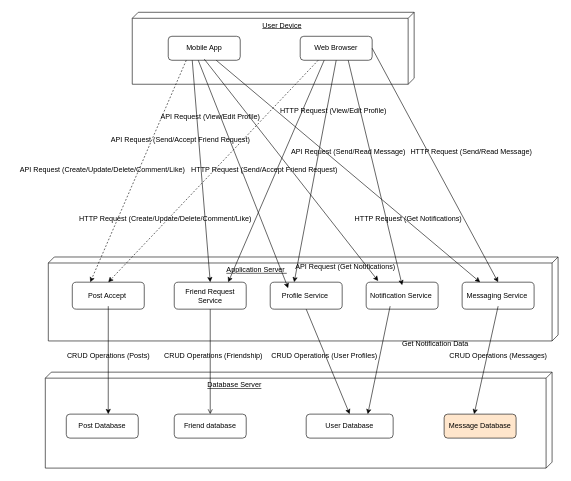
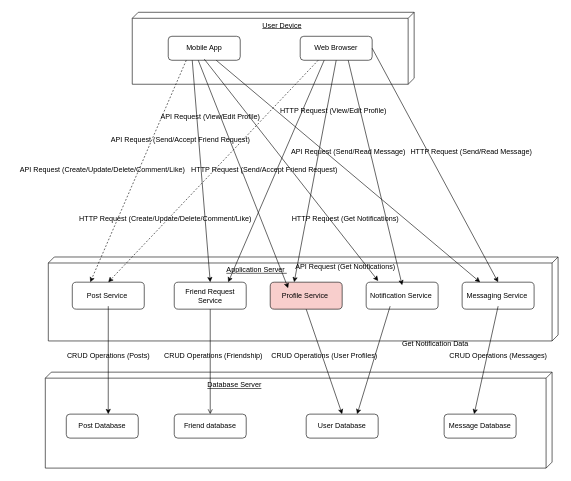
  <mxCell id="0" />
  <mxCell id="1" parent="0" />
  <mxCell id="2" value="&lt;span style=&quot;white-space: pre;&quot;&gt;&#09;&lt;/span&gt;&lt;span style=&quot;white-space: pre;&quot;&gt;&#09;&lt;/span&gt;&lt;span style=&quot;white-space: pre;&quot;&gt;&#09;&lt;/span&gt;&lt;span style=&quot;white-space: pre;&quot;&gt;&#09;&lt;/span&gt;&lt;span style=&quot;white-space: pre;&quot;&gt;&#09;&lt;/span&gt;&lt;span style=&quot;white-space: pre;&quot;&gt;&#09;&lt;/span&gt;&lt;span style=&quot;white-space: pre;&quot;&gt;&#09;&lt;span style=&quot;white-space: pre;&quot;&gt;&#09;&lt;/span&gt;User Device&lt;/span&gt;" style="verticalAlign=top;align=left;spacingTop=8;spacingLeft=2;spacingRight=12;shape=cube;size=10;direction=south;fontStyle=4;html=1;whiteSpace=wrap;" vertex="1" parent="1"><mxGeometry x="220" y="20" width="470" height="120" as="geometry" /></mxCell>
  <mxCell id="3" value="Mobile App" style="rounded=1;whiteSpace=wrap;html=1;" vertex="1" parent="1"><mxGeometry x="280" y="60" width="120" height="40" as="geometry" /></mxCell>
  <mxCell id="4" value="Web Browser" style="rounded=1;whiteSpace=wrap;html=1;" vertex="1" parent="1"><mxGeometry x="500" y="60" width="120" height="40" as="geometry" /></mxCell>
  <mxCell id="5" value="&lt;span style=&quot;white-space: pre;&quot;&gt;&#09;&lt;/span&gt;&lt;span style=&quot;white-space: pre;&quot;&gt;&#09;&lt;/span&gt;&lt;span style=&quot;white-space: pre;&quot;&gt;&#09;&lt;/span&gt;&lt;span style=&quot;white-space: pre;&quot;&gt;&#09;&lt;/span&gt;&lt;span style=&quot;white-space: pre;&quot;&gt;&#09;&lt;/span&gt;&lt;span style=&quot;white-space: pre;&quot;&gt;&#09;&lt;/span&gt;&lt;span style=&quot;white-space: pre;&quot;&gt;&#09;&lt;/span&gt;&lt;span style=&quot;white-space: pre;&quot;&gt;&#09;&lt;/span&gt;&lt;span style=&quot;white-space: pre;&quot;&gt;&#09;&lt;/span&gt;&lt;span style=&quot;white-space: pre;&quot;&gt;&#09;&lt;/span&gt;&lt;span style=&quot;white-space: pre;&quot;&gt;&#09;&lt;/span&gt;Application Server&amp;nbsp;" style="verticalAlign=top;align=left;spacingTop=8;spacingLeft=2;spacingRight=12;shape=cube;size=10;direction=south;fontStyle=4;html=1;whiteSpace=wrap;" vertex="1" parent="1"><mxGeometry x="80" y="428" width="850" height="140" as="geometry" /></mxCell>
- <mxCell id="6" value="Post Accept&amp;nbsp;" style="rounded=1;whiteSpace=wrap;html=1;" vertex="1" parent="1"><mxGeometry x="120" y="470" width="120" height="45" as="geometry" /></mxCell>
+ <mxCell id="6" value="Post Service&amp;nbsp;" style="rounded=1;whiteSpace=wrap;html=1;" vertex="1" parent="1"><mxGeometry x="120" y="470" width="120" height="45" as="geometry" /></mxCell>
  <mxCell id="7" value="Friend Request Service" style="rounded=1;whiteSpace=wrap;html=1;" vertex="1" parent="1"><mxGeometry x="290" y="470" width="120" height="45" as="geometry" /></mxCell>
- <mxCell id="8" value="Profile Service&amp;nbsp;" style="rounded=1;whiteSpace=wrap;html=1;" vertex="1" parent="1"><mxGeometry x="450" y="470" width="120" height="45" as="geometry" /></mxCell>
+ <mxCell id="8" value="Profile Service&amp;nbsp;" style="rounded=1;whiteSpace=wrap;html=1;fillColor=#f8cecc;" vertex="1" parent="1"><mxGeometry x="450" y="470" width="120" height="45" as="geometry" /></mxCell>
  <mxCell id="9" value="Notification Service&amp;nbsp;" style="rounded=1;whiteSpace=wrap;html=1;" vertex="1" parent="1"><mxGeometry x="610" y="470" width="120" height="45" as="geometry" /></mxCell>
  <mxCell id="10" value="Messaging Service&amp;nbsp;" style="rounded=1;whiteSpace=wrap;html=1;" vertex="1" parent="1"><mxGeometry x="770" y="470" width="120" height="45" as="geometry" /></mxCell>
  <mxCell id="11" value="" style="endArrow=classic;html=1;rounded=0;exitX=0.5;exitY=1;exitDx=0;exitDy=0;exitPerimeter=0;entryX=0.25;entryY=0.222;entryDx=0;entryDy=0;entryPerimeter=0;" edge="1" parent="1" target="8"><mxGeometry width="50" height="50" relative="1" as="geometry"><mxPoint x="330" y="100" as="sourcePoint" /><mxPoint x="340" y="470" as="targetPoint" /></mxGeometry></mxCell>
  <mxCell id="12" value="API Request (View/Edit Profile)" style="text;html=1;align=center;verticalAlign=middle;resizable=0;points=[];autosize=1;strokeColor=none;fillColor=none;" vertex="1" parent="1"><mxGeometry x="255" y="180" width="190" height="30" as="geometry" /></mxCell>
  <mxCell id="13" value="" style="endArrow=classic;html=1;rounded=0;exitX=0.5;exitY=1;exitDx=0;exitDy=0;exitPerimeter=0;entryX=0.333;entryY=0;entryDx=0;entryDy=0;entryPerimeter=0;" edge="1" parent="1" source="4" target="8"><mxGeometry width="50" height="50" relative="1" as="geometry"><mxPoint x="630" y="200" as="sourcePoint" /><mxPoint x="560" y="290" as="targetPoint" /></mxGeometry></mxCell>
  <mxCell id="14" value="HTTP Request (View/Edit Profile)" style="text;html=1;align=center;verticalAlign=middle;resizable=0;points=[];autosize=1;strokeColor=none;fillColor=none;" vertex="1" parent="1"><mxGeometry x="455" y="170" width="200" height="30" as="geometry" /></mxCell>
  <mxCell id="15" value="" style="endArrow=classic;html=1;rounded=0;entryX=0.5;entryY=0.111;entryDx=0;entryDy=0;entryPerimeter=0;exitX=0.667;exitY=1;exitDx=0;exitDy=0;exitPerimeter=0;" edge="1" parent="1" source="4" target="9"><mxGeometry width="50" height="50" relative="1" as="geometry"><mxPoint x="510" y="340" as="sourcePoint" /><mxPoint x="560" y="290" as="targetPoint" /></mxGeometry></mxCell>
- <mxCell id="16" value="HTTP Request (Get Notifications)" style="text;html=1;align=center;verticalAlign=middle;resizable=0;points=[];autosize=1;strokeColor=none;fillColor=none;" vertex="1" parent="1"><mxGeometry x="580" y="350" width="200" height="30" as="geometry" /></mxCell>
+ <mxCell id="16" value="HTTP Request (Get Notifications)" style="text;html=1;align=center;verticalAlign=middle;resizable=0;points=[];autosize=1;strokeColor=none;fillColor=none;" vertex="1" parent="1"><mxGeometry x="475" y="350" width="200" height="30" as="geometry" /></mxCell>
  <mxCell id="17" value="" style="endArrow=classic;html=1;rounded=0;exitX=0.25;exitY=1;exitDx=0;exitDy=0;exitPerimeter=0;entryX=0.5;entryY=0;entryDx=0;entryDy=0;entryPerimeter=0;dashed=1;" edge="1" parent="1" source="4" target="6"><mxGeometry width="50" height="50" relative="1" as="geometry"><mxPoint x="520" y="330" as="sourcePoint" /><mxPoint x="570" y="280" as="targetPoint" /></mxGeometry></mxCell>
  <mxCell id="18" value="HTTP Request (Create/Update/Delete/Comment/Like)" style="text;html=1;align=center;verticalAlign=middle;resizable=0;points=[];autosize=1;strokeColor=none;fillColor=none;" vertex="1" parent="1"><mxGeometry x="120" y="350" width="310" height="30" as="geometry" /></mxCell>
  <mxCell id="19" value="" style="endArrow=classic;html=1;rounded=0;exitX=0.25;exitY=1;exitDx=0;exitDy=0;exitPerimeter=0;entryX=0.25;entryY=0;entryDx=0;entryDy=0;entryPerimeter=0;dashed=1;" edge="1" parent="1" source="3" target="6"><mxGeometry width="50" height="50" relative="1" as="geometry"><mxPoint x="520" y="330" as="sourcePoint" /><mxPoint x="590" y="320" as="targetPoint" /></mxGeometry></mxCell>
  <mxCell id="20" value="API Request (Create/Update/Delete/Comment/Like)" style="text;html=1;align=center;verticalAlign=middle;resizable=0;points=[];autosize=1;strokeColor=none;fillColor=none;" vertex="1" parent="1"><mxGeometry x="20" y="268" width="300" height="30" as="geometry" /></mxCell>
  <mxCell id="21" value="" style="endArrow=classic;html=1;rounded=0;exitX=0.583;exitY=1;exitDx=0;exitDy=0;exitPerimeter=0;entryX=0.25;entryY=0;entryDx=0;entryDy=0;entryPerimeter=0;" edge="1" parent="1"><mxGeometry width="50" height="50" relative="1" as="geometry"><mxPoint x="340" y="98" as="sourcePoint" /><mxPoint x="630.04" y="468" as="targetPoint" /></mxGeometry></mxCell>
  <mxCell id="22" value="API Request (Get Notifications)" style="text;html=1;align=center;verticalAlign=middle;resizable=0;points=[];autosize=1;strokeColor=none;fillColor=none;" vertex="1" parent="1"><mxGeometry x="480" y="430" width="190" height="30" as="geometry" /></mxCell>
  <mxCell id="23" value="" style="endArrow=classic;html=1;rounded=0;entryX=0.5;entryY=0;entryDx=0;entryDy=0;" edge="1" parent="1" target="7"><mxGeometry width="50" height="50" relative="1" as="geometry"><mxPoint x="320" y="100" as="sourcePoint" /><mxPoint x="570" y="280" as="targetPoint" /></mxGeometry></mxCell>
  <mxCell id="24" value="API Request (Send/Accept Friend Request)" style="text;html=1;align=center;verticalAlign=middle;resizable=0;points=[];autosize=1;strokeColor=none;fillColor=none;" vertex="1" parent="1"><mxGeometry x="170" y="218" width="260" height="30" as="geometry" /></mxCell>
  <mxCell id="25" value="" style="endArrow=classic;html=1;rounded=0;entryX=0.75;entryY=0;entryDx=0;entryDy=0;entryPerimeter=0;" edge="1" parent="1" target="7"><mxGeometry width="50" height="50" relative="1" as="geometry"><mxPoint x="540" y="100" as="sourcePoint" /><mxPoint x="570" y="280" as="targetPoint" /></mxGeometry></mxCell>
  <mxCell id="26" value="HTTP Request (Send/Accept Friend Request)" style="text;html=1;align=center;verticalAlign=middle;resizable=0;points=[];autosize=1;strokeColor=none;fillColor=none;" vertex="1" parent="1"><mxGeometry x="305" y="268" width="270" height="30" as="geometry" /></mxCell>
  <mxCell id="27" value="" style="endArrow=classic;html=1;rounded=0;entryX=0.25;entryY=0;entryDx=0;entryDy=0;entryPerimeter=0;" edge="1" parent="1" target="10"><mxGeometry width="50" height="50" relative="1" as="geometry"><mxPoint x="360" y="100" as="sourcePoint" /><mxPoint x="480" y="290" as="targetPoint" /></mxGeometry></mxCell>
  <mxCell id="28" value="API Request (Send/Read Message)" style="text;html=1;align=center;verticalAlign=middle;resizable=0;points=[];autosize=1;strokeColor=none;fillColor=none;" vertex="1" parent="1"><mxGeometry x="475" y="238" width="210" height="30" as="geometry" /></mxCell>
  <mxCell id="29" value="" style="endArrow=classic;html=1;rounded=0;entryX=0.5;entryY=0;entryDx=0;entryDy=0;entryPerimeter=0;exitX=1;exitY=0.5;exitDx=0;exitDy=0;exitPerimeter=0;" edge="1" parent="1" source="4" target="10"><mxGeometry width="50" height="50" relative="1" as="geometry"><mxPoint x="430" y="340" as="sourcePoint" /><mxPoint x="480" y="290" as="targetPoint" /></mxGeometry></mxCell>
  <mxCell id="30" value="HTTP Request (Send/Read Message)" style="text;html=1;align=center;verticalAlign=middle;resizable=0;points=[];autosize=1;strokeColor=none;fillColor=none;" vertex="1" parent="1"><mxGeometry x="670" y="238" width="230" height="30" as="geometry" /></mxCell>
  <mxCell id="31" value="&lt;span style=&quot;white-space: pre;&quot;&gt;&#09;&lt;/span&gt;&lt;span style=&quot;white-space: pre;&quot;&gt;&#09;&lt;/span&gt;&lt;span style=&quot;white-space: pre;&quot;&gt;&#09;&lt;/span&gt;&lt;span style=&quot;white-space: pre;&quot;&gt;&#09;&lt;/span&gt;&lt;span style=&quot;white-space: pre;&quot;&gt;&#09;&lt;/span&gt;&lt;span style=&quot;white-space: pre;&quot;&gt;&#09;&lt;/span&gt;&lt;span style=&quot;white-space: pre;&quot;&gt;&#09;&lt;/span&gt;&lt;span style=&quot;white-space: pre;&quot;&gt;&#09;&lt;/span&gt;&lt;span style=&quot;white-space: pre;&quot;&gt;&#09;&lt;/span&gt;&lt;span style=&quot;white-space: pre;&quot;&gt;&#09;&lt;/span&gt;Database Server" style="verticalAlign=top;align=left;spacingTop=8;spacingLeft=2;spacingRight=12;shape=cube;size=10;direction=south;fontStyle=4;html=1;whiteSpace=wrap;" vertex="1" parent="1"><mxGeometry x="75" y="620" width="845" height="160" as="geometry" /></mxCell>
  <mxCell id="32" value="Post Database" style="rounded=1;whiteSpace=wrap;html=1;" vertex="1" parent="1"><mxGeometry x="110" y="690" width="120" height="40" as="geometry" /></mxCell>
  <mxCell id="33" value="" style="endArrow=classic;html=1;rounded=0;entryX=0.583;entryY=0;entryDx=0;entryDy=0;entryPerimeter=0;exitX=0.5;exitY=0.889;exitDx=0;exitDy=0;exitPerimeter=0;" edge="1" parent="1" source="6" target="32"><mxGeometry width="50" height="50" relative="1" as="geometry"><mxPoint x="460" y="710" as="sourcePoint" /><mxPoint x="510" y="660" as="targetPoint" /></mxGeometry></mxCell>
  <mxCell id="34" value="CRUD Operations (Posts)" style="text;html=1;align=center;verticalAlign=middle;resizable=0;points=[];autosize=1;strokeColor=none;fillColor=none;" vertex="1" parent="1"><mxGeometry x="100" y="578" width="160" height="30" as="geometry" /></mxCell>
  <mxCell id="35" value="" style="endArrow=open;html=1;rounded=0;" edge="1" parent="1" source="7" target="36"><mxGeometry width="50" height="50" relative="1" as="geometry"><mxPoint x="340" y="520" as="sourcePoint" /><mxPoint x="370" y="590" as="targetPoint" /></mxGeometry></mxCell>
  <mxCell id="36" value="Friend database" style="rounded=1;whiteSpace=wrap;html=1;" vertex="1" parent="1"><mxGeometry x="290" y="690" width="120" height="40" as="geometry" /></mxCell>
  <mxCell id="37" value="CRUD Operations (Friendship)" style="text;html=1;align=center;verticalAlign=middle;resizable=0;points=[];autosize=1;strokeColor=none;fillColor=none;" vertex="1" parent="1"><mxGeometry x="260" y="578" width="190" height="30" as="geometry" /></mxCell>
- <mxCell id="38" value="User Database" style="rounded=1;whiteSpace=wrap;html=1;" vertex="1" parent="1"><mxGeometry x="510" y="690" width="145" height="40" as="geometry" /></mxCell>
+ <mxCell id="38" value="User Database" style="rounded=1;whiteSpace=wrap;html=1;" vertex="1" parent="1"><mxGeometry x="510" y="690" width="120" height="40" as="geometry" /></mxCell>
  <mxCell id="39" value="" style="endArrow=classic;html=1;rounded=0;entryX=0.5;entryY=0;entryDx=0;entryDy=0;exitX=0.5;exitY=1;exitDx=0;exitDy=0;" edge="1" parent="1" source="8" target="38"><mxGeometry width="50" height="50" relative="1" as="geometry"><mxPoint x="490" y="510" as="sourcePoint" /><mxPoint x="560" y="590" as="targetPoint" /></mxGeometry></mxCell>
  <mxCell id="40" value="CRUD Operations (User Profiles)" style="text;html=1;align=center;verticalAlign=middle;resizable=0;points=[];autosize=1;strokeColor=none;fillColor=none;" vertex="1" parent="1"><mxGeometry x="440" y="578" width="200" height="30" as="geometry" /></mxCell>
- <mxCell id="41" value="Message Database" style="rounded=1;whiteSpace=wrap;html=1;fillColor=#ffe6cc;" vertex="1" parent="1"><mxGeometry x="740" y="690" width="120" height="40" as="geometry" /></mxCell>
+ <mxCell id="41" value="Message Database" style="rounded=1;whiteSpace=wrap;html=1;" vertex="1" parent="1"><mxGeometry x="740" y="690" width="120" height="40" as="geometry" /></mxCell>
  <mxCell id="42" value="" style="endArrow=classic;html=1;rounded=0;entryX=0.708;entryY=0;entryDx=0;entryDy=0;entryPerimeter=0;exitX=0.333;exitY=0.889;exitDx=0;exitDy=0;exitPerimeter=0;" edge="1" parent="1" source="9" target="38"><mxGeometry width="50" height="50" relative="1" as="geometry"><mxPoint x="460" y="710" as="sourcePoint" /><mxPoint x="510" y="660" as="targetPoint" /></mxGeometry></mxCell>
  <mxCell id="43" value="Get Notification Data" style="text;html=1;align=center;verticalAlign=middle;resizable=0;points=[];autosize=1;strokeColor=none;fillColor=none;" vertex="1" parent="1"><mxGeometry x="660" y="558" width="130" height="30" as="geometry" /></mxCell>
  <mxCell id="44" value="" style="endArrow=classic;html=1;rounded=0;entryX=0.417;entryY=0;entryDx=0;entryDy=0;entryPerimeter=0;exitX=0.5;exitY=0.889;exitDx=0;exitDy=0;exitPerimeter=0;" edge="1" parent="1" source="10" target="41"><mxGeometry width="50" height="50" relative="1" as="geometry"><mxPoint x="460" y="710" as="sourcePoint" /><mxPoint x="510" y="660" as="targetPoint" /></mxGeometry></mxCell>
  <mxCell id="45" value="CRUD Operations (Messages)" style="text;html=1;align=center;verticalAlign=middle;resizable=0;points=[];autosize=1;strokeColor=none;fillColor=none;" vertex="1" parent="1"><mxGeometry x="735" y="578" width="190" height="30" as="geometry" /></mxCell>
